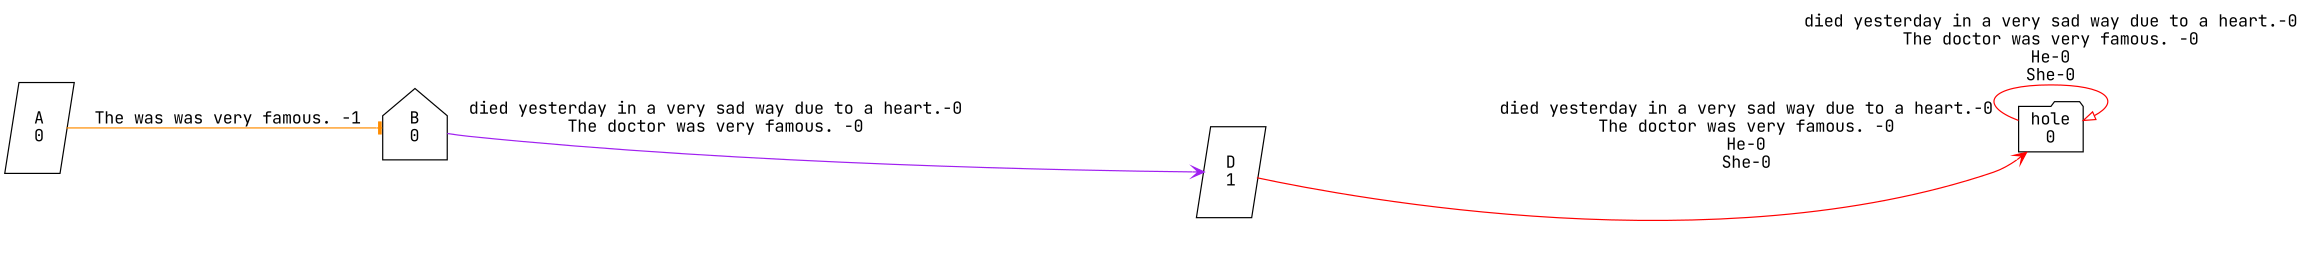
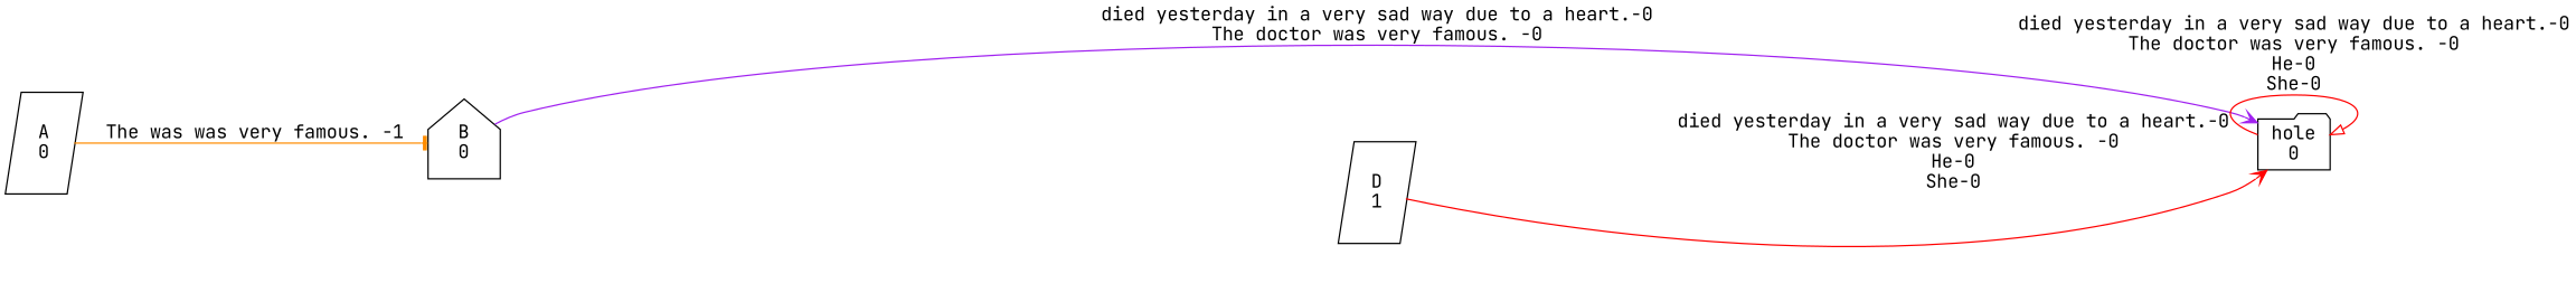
  digraph {
    fontname="JetBrains Mono"
    rankdir=LR
    node [fontname="JetBrains Mono" shape=parallelogram]
    edge [arrowhead=vee color=red fontname="JetBrains Mono"]
    n1 [label="A\n0"]
    n2 [label="B\n0" shape=house]
    n3 [label="hole\n0" shape=folder]
    n4 [label="D\n1"]
    n1 -> n2 [arrowhead=tee color=darkorange label="The was was very famous. -1"]
-   n2 -> n4 [color=purple label="died yesterday in a very sad way due to a heart.-0\nThe doctor was very famous. -0"]
+   n2 -> n3 [color=purple label="died yesterday in a very sad way due to a heart.-0\nThe doctor was very famous. -0"]
    n3 -> n3 [arrowhead=onormal label="died yesterday in a very sad way due to a heart.-0\nThe doctor was very famous. -0\nHe-0\nShe-0"]
    n4 -> n3 [label="died yesterday in a very sad way due to a heart.-0\nThe doctor was very famous. -0\nHe-0\nShe-0"]
  }
